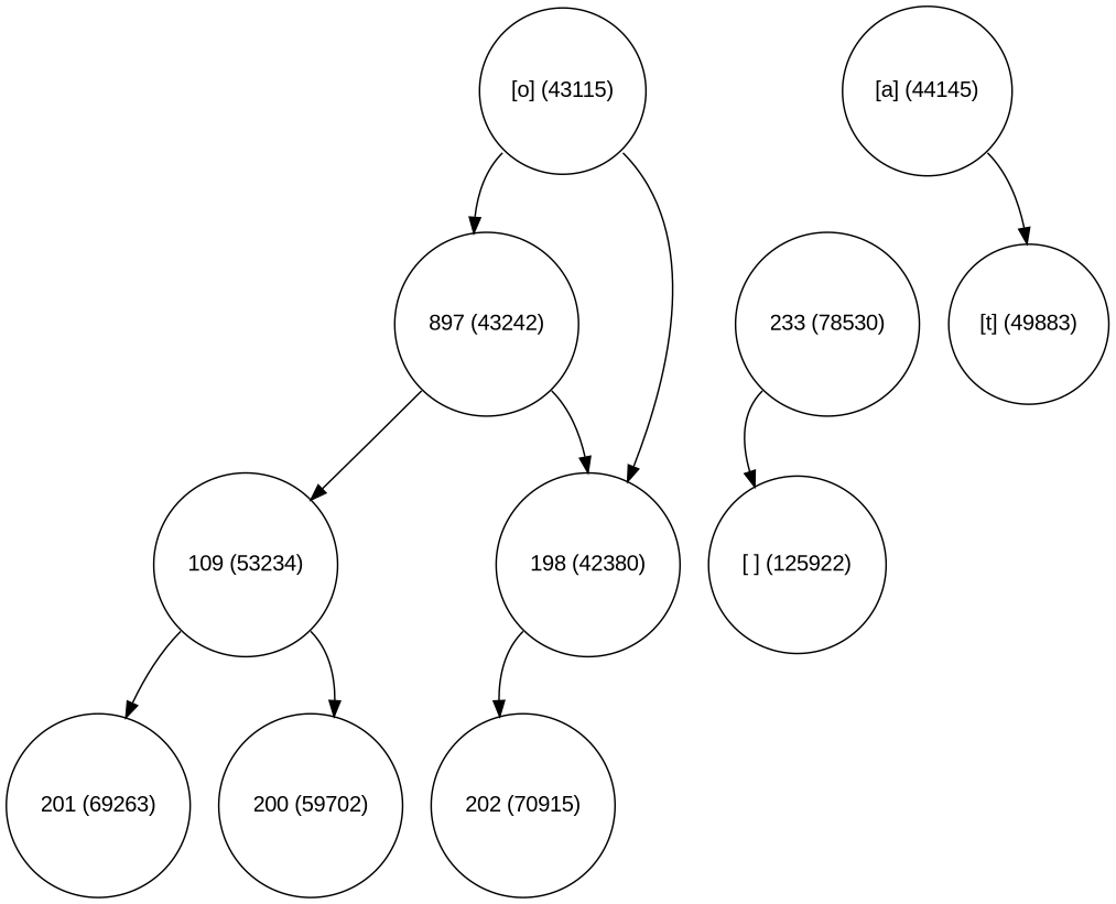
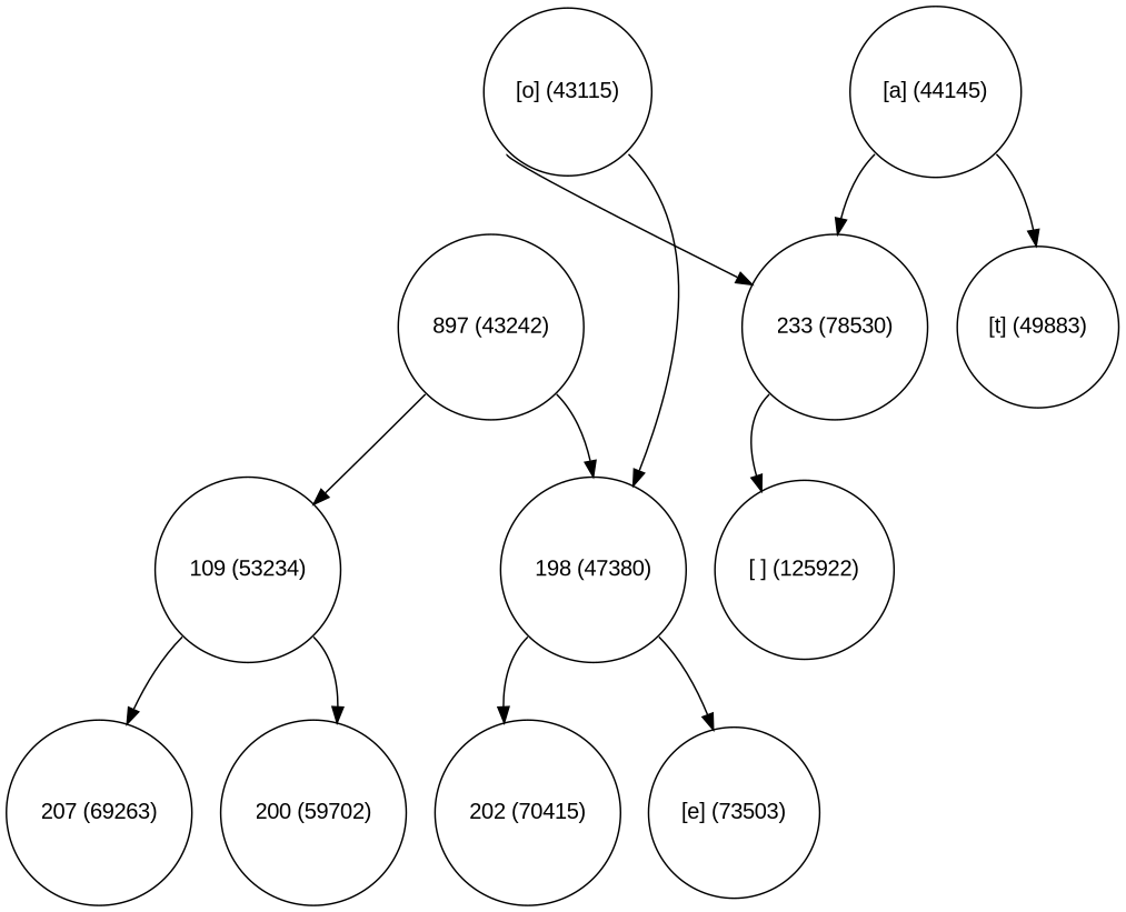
  digraph {
    fontname="Liberation Sans"
    node [fontname="Liberation Sans" shape=circle]
    edge [fontname="Liberation Sans" tailport=sw]
    n1 [label="[o] (43115)" width=0.5]
    n2 [label="897 (43242)" width=0.5]
-   n3 [label="198 (42380)" width=0.5]
+   n3 [label="198 (47380)" width=0.5]
    n4 [label="109 (53234)" width=0.5]
    n5 [label="[a] (44145)" width=0.5]
    n6 [label="233 (78530)" width=0.5]
    n7 [label="[t] (49883)" width=0.5]
-   n8 [label="201 (69263)" width=0.5]
+   n8 [label="207 (69263)" width=0.5]
    n9 [label="200 (59702)" width=0.5]
-   n10 [label="202 (70915)" width=0.5]
+   n10 [label="202 (70415)" width=0.5]
+   n11 [label="[e] (73503)" width=0.5]
    n12 [label="[ ] (125922)" width=0.5]
-   n1 -> n2
+   n1 -> n6
    n1 -> n3 [tailport=se]
    n2 -> n3 [tailport=se]
    n2 -> n4
    n3 -> n10
+   n3 -> n11 [tailport=se]
    n4 -> n8
    n4 -> n9 [tailport=se]
+   n5 -> n6
    n5 -> n7 [tailport=se]
    n6 -> n12
  }
